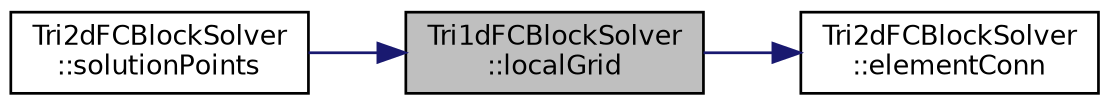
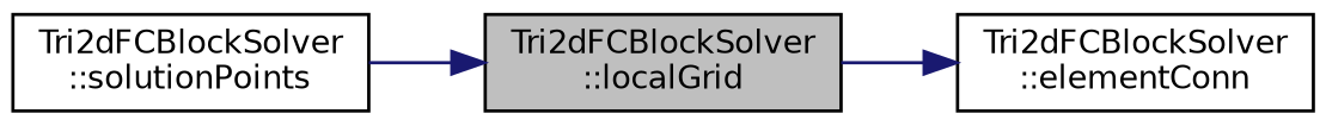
  digraph {
    rankdir=LR
    node [color=black fillcolor=white fontname=Helvetica fontsize=10 shape=record style=filled]
    edge [color=midnightblue fontname=Helvetica fontsize=10 labelfontname=Helvetica labelfontsize=10 style=solid]
-   n1 [fillcolor=grey75 fontcolor=black height=0.2 label="Tri1dFCBlockSolver\l::localGrid" width=0.4]
+   n1 [fillcolor=grey75 fontcolor=black height=0.2 label="Tri2dFCBlockSolver\l::localGrid" width=0.4]
    n2 [height=0.2 label="Tri2dFCBlockSolver\l::elementConn" width=0.4]
    n3 [height=0.2 label="Tri2dFCBlockSolver\l::solutionPoints" width=0.4]
    n1 -> n2
    n3 -> n1
  }
